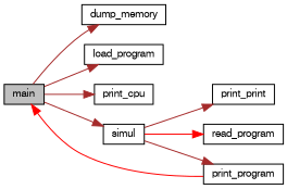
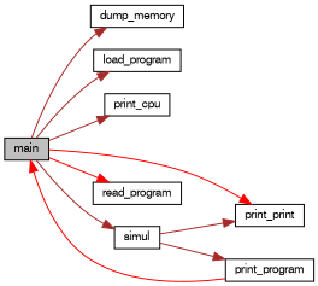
  digraph {
    rankdir=LR
    node [color=black fillcolor=white fontname=FreeSans fontsize=10 shape=record style=filled]
    edge [color=brown fontname=FreeSans fontsize=10 labelfontname=FreeSans labelfontsize=10 style=solid]
    n1 [fillcolor=grey75 fontcolor=black height=0.2 label=main width=0.4]
    n2 [height=0.2 label=dump_memory width=0.4]
    n3 [height=0.2 label=load_program width=0.4]
    n4 [height=0.2 label=print_cpu width=0.4]
    n5 [height=0.2 label=print_print width=0.4]
    n6 [height=0.2 label=read_program width=0.4]
    n7 [height=0.2 label=simul width=0.4]
    n8 [height=0.2 label=print_program width=0.4]
    n1 -> n2
    n1 -> n3
    n1 -> n4
-   n7 -> n6 [color=red]
+   n1 -> n5 [color=red]
+   n1 -> n6 [color=red]
    n1 -> n7
    n7 -> n5
    n7 -> n8
    n8 -> n1 [color=red]
  }
